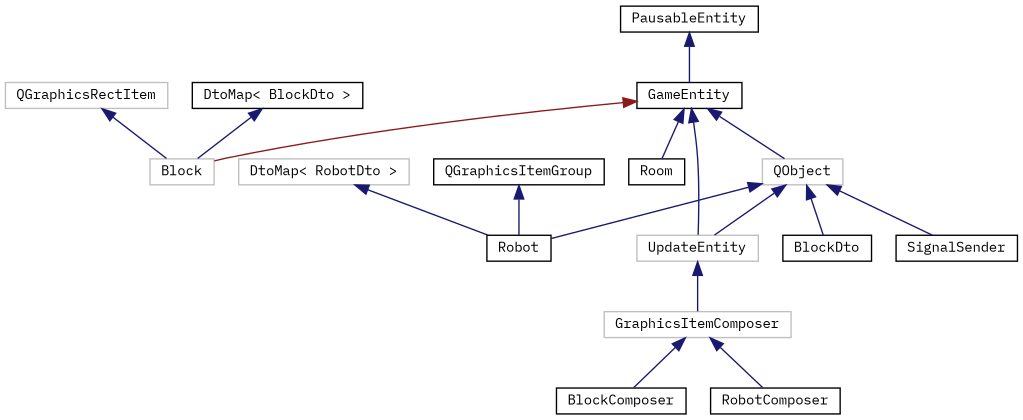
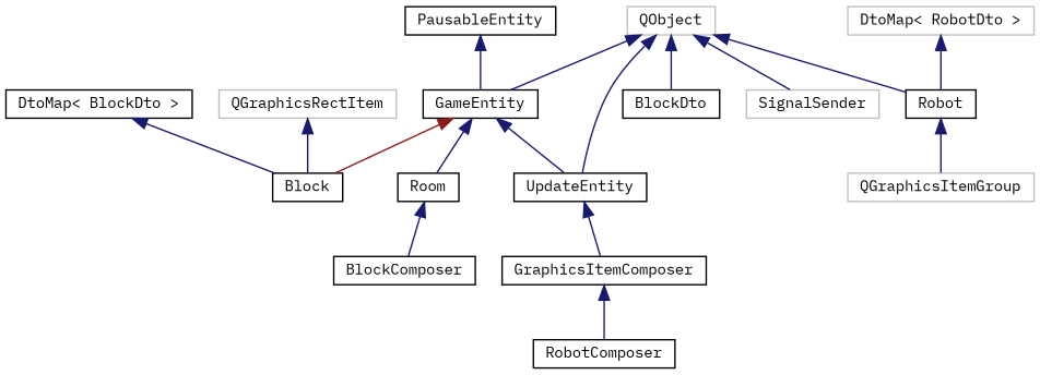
  digraph {
    fontname="IBM Plex Mono"
    rankdir=TB
    node [color=black fillcolor=white fontname="IBM Plex Mono" fontsize=10 shape=record style=filled]
    edge [color=midnightblue dir=back fontname="IBM Plex Mono" fontsize=10 labelfontname=Helvetica labelfontsize=10 style=solid]
    n1 [height=0.2 label="DtoMap\< BlockDto \>" width=0.4]
-   n2 [color=grey75 height=0.2 label=Block width=0.4]
+   n2 [height=0.2 label=Block width=0.4]
    n3 [color=grey75 height=0.2 label="DtoMap\< RobotDto \>" width=0.4]
    n4 [height=0.2 label=Robot width=0.4]
    n5 [height=0.2 label=Room width=0.4]
    n6 [height=0.2 label=PausableEntity width=0.4]
    n7 [height=0.2 label=GameEntity width=0.4]
-   n8 [color=grey75 height=0.2 label=UpdateEntity width=0.4]
-   n9 [height=0.2 label=QGraphicsItemGroup width=0.4]
+   n8 [height=0.2 label=UpdateEntity width=0.4]
+   n9 [color=grey75 height=0.2 label=QGraphicsItemGroup width=0.4]
    n10 [color=grey75 height=0.2 label=QGraphicsRectItem width=0.4]
    n11 [color=grey75 height=0.2 label=QObject width=0.4]
    n12 [height=0.2 label=BlockDto width=0.4]
-   n13 [height=0.2 label=SignalSender width=0.4]
-   n14 [color=grey75 height=0.2 label=GraphicsItemComposer width=0.4]
+   n13 [color=grey75 height=0.2 label=SignalSender width=0.4]
+   n14 [height=0.2 label=GraphicsItemComposer width=0.4]
    n15 [height=0.2 label=BlockComposer width=0.4]
    n16 [height=0.2 label=RobotComposer width=0.4]
    n1 -> n2
    n3 -> n4
    n6 -> n7
    n7 -> n2 [color=firebrick4]
    n7 -> n5
    n7 -> n8
    n8 -> n14
-   n9 -> n4
+   n4 -> n9
    n10 -> n2
    n11 -> n4
-   n7 -> n11
+   n11 -> n7
    n11 -> n8
    n11 -> n12
    n11 -> n13
-   n14 -> n15
+   n5 -> n15
    n14 -> n16
  }
